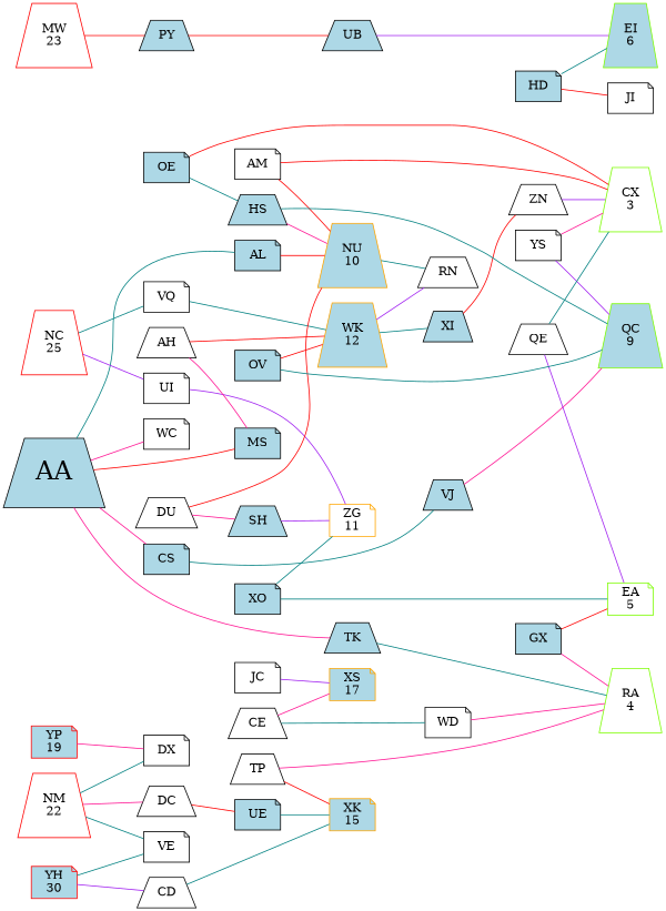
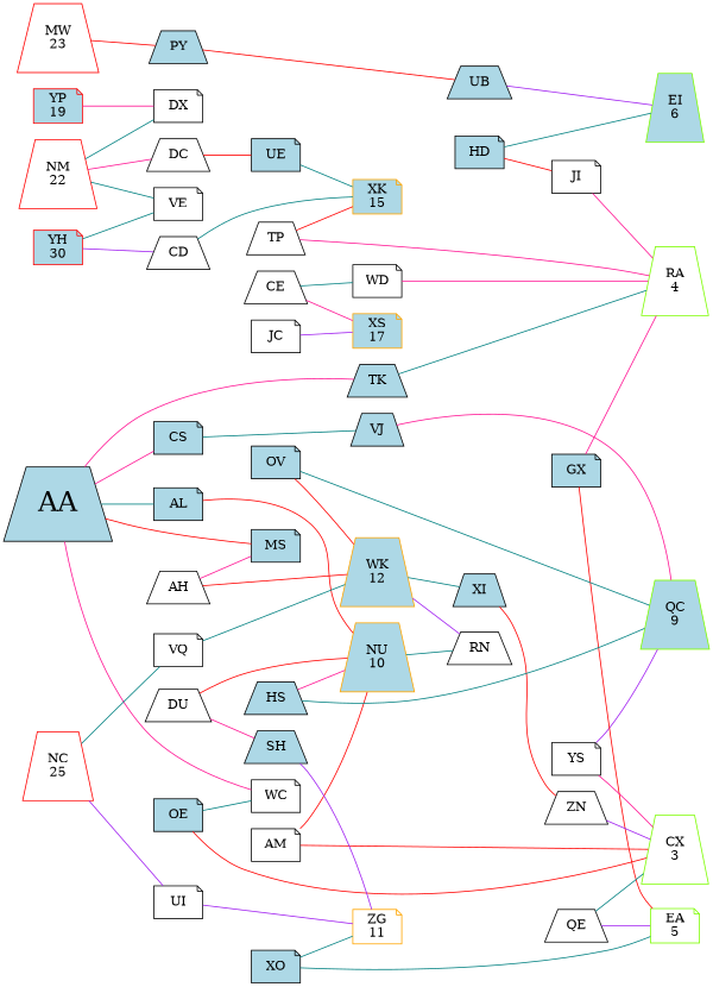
  strict graph {
    rankdir=LR
    node [fillcolor=white shape=trapezium style=filled]
    edge [color=teal]
    AA [fillcolor=lightblue fontsize=30]
    n2 [color=red label="NC\n25"]
    n3 [color=red label="MW\n23"]
    n4 [color=red label="NM\n22"]
    n5 [color=red fillcolor=lightblue label="YH\n30" shape=note]
    n6 [color=red fillcolor=lightblue label="YP\n19" shape=note]
    n7 [color=orange fillcolor=lightblue label="XS\n17" shape=note]
    n8 [color=orange fillcolor=lightblue label="XK\n15" shape=note]
    n9 [color=orange fillcolor=lightblue label="WK\n12"]
    n10 [color=orange label="ZG\n11" shape=note]
    n11 [color=orange fillcolor=lightblue label="NU\n10"]
    n12 [color=lawngreen fillcolor=lightblue label="QC\n9"]
    n13 [color=lawngreen fillcolor=lightblue label="EI\n6"]
    n14 [color=lawngreen label="EA\n5" shape=note]
    n15 [color=lawngreen label="RA\n4"]
    n16 [color=lawngreen label="CX\n3"]
    AL [fillcolor=lightblue shape=note]
    CS [fillcolor=lightblue shape=note]
    MS [fillcolor=lightblue shape=note]
    TK [fillcolor=lightblue]
    WC [shape=note]
    UI [shape=note]
    VQ [shape=note]
    PY [fillcolor=lightblue]
    VE [shape=note]
    XI [fillcolor=lightblue]
    RN
    VJ [fillcolor=lightblue]
    YS [shape=note]
    HD [fillcolor=lightblue shape=note]
    UB [fillcolor=lightblue]
    QE
    GX [fillcolor=lightblue shape=note]
    XO [fillcolor=lightblue shape=note]
    WD [shape=note]
    TP
    OE [fillcolor=lightblue shape=note]
    ZN
    JI [shape=note]
    AH
    AM [shape=note]
    CD
    CE
    DC
    UE [fillcolor=lightblue shape=note]
    DU
    SH [fillcolor=lightblue]
    DX [shape=note]
    HS [fillcolor=lightblue]
    JC [shape=note]
    OV [fillcolor=lightblue shape=note]
    subgraph sub_1 {
      rank=source
      AA
    }
    subgraph sub_2 {
      rank=min
      n2
      n3
      n4
      n5
      n6
    }
    subgraph sub_3 {
      rank=same
      n7
      n8
      n9
      n10
      n11
    }
    subgraph sub_4 {
      rank=max
      n12
      n13
      n14
      n15
      n16
    }
    AA -- AL
    AA -- CS [color=deeppink]
    AA -- MS [color=red]
    AA -- TK [color=deeppink]
    AA -- WC [color=deeppink]
    n2 -- UI [color=purple]
    n2 -- VQ
    n3 -- PY [color=red]
    n4 -- VE
    n9 -- XI
    n11 -- RN
    n12 -- VJ [color=deeppink]
    n12 -- YS [color=purple]
    n13 -- HD
    n13 -- UB [color=purple]
    n14 -- QE [color=purple]
    n14 -- GX [color=red]
    n14 -- XO
    n15 -- TK
    n15 -- WD [color=deeppink]
    n15 -- TP [color=deeppink]
    n16 -- YS [color=deeppink]
    n16 -- QE
    n16 -- OE [color=red]
    n16 -- ZN [color=purple]
    AL -- n11 [color=red]
    CS -- VJ
    UI -- n10 [color=purple]
    VQ -- n9
    PY -- UB [color=red]
    VE -- n5
    XI -- ZN [color=red]
    RN -- n9 [color=purple]
    HD -- JI [color=red]
    GX -- n15 [color=deeppink]
    XO -- n10
    TP -- n8 [color=red]
-   OE -- HS
+   OE -- WC
+   JI -- n15 [color=deeppink]
    AH -- n9 [color=red]
    AH -- MS [color=deeppink]
    AM -- n11 [color=red]
    AM -- n16 [color=red]
    CD -- n5 [color=purple]
    CD -- n8
    CE -- n7 [color=deeppink]
    CE -- WD
    DC -- n4 [color=deeppink]
    DC -- UE [color=red]
    UE -- n8
    DU -- n11 [color=red]
    DU -- SH [color=deeppink]
    SH -- n10 [color=purple]
    DX -- n4
    DX -- n6 [color=deeppink]
    HS -- n11 [color=deeppink]
    HS -- n12
    JC -- n7 [color=purple]
    OV -- n9 [color=red]
    OV -- n12
  }
